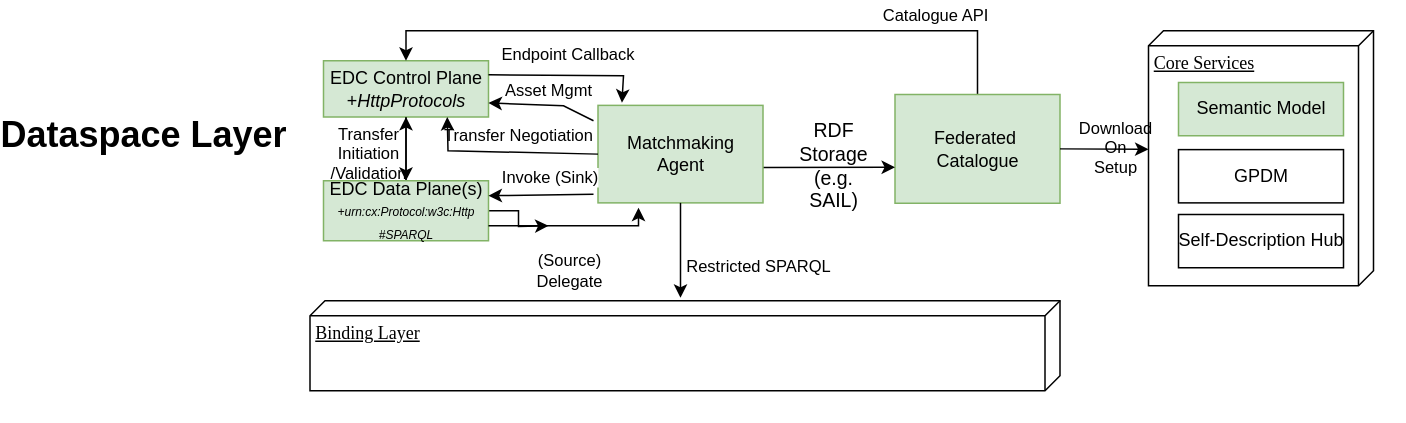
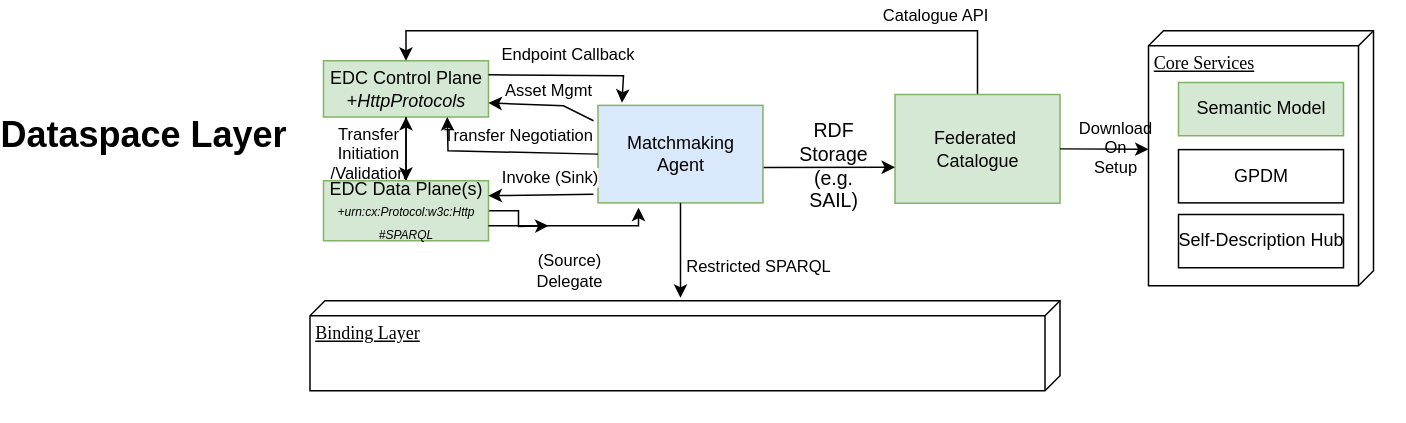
  <mxCell id="0" />
  <mxCell id="1" parent="0" />
  <mxCell id="2" value="Binding Layer" style="verticalAlign=top;align=left;spacingTop=8;spacingLeft=2;spacingRight=12;shape=cube;size=10;direction=south;fontStyle=4;html=1;rounded=0;shadow=0;comic=0;labelBackgroundColor=none;strokeWidth=1;fontFamily=Verdana;fontSize=12" vertex="1" parent="1"><mxGeometry x="181" y="200" width="500" height="60" as="geometry" /></mxCell>
  <mxCell id="3" value="Transfer&lt;br&gt;Initiation&lt;br&gt;/Validation" style="rounded=0;orthogonalLoop=1;jettySize=auto;html=1;labelBackgroundColor=none;fontColor=#000000;startArrow=classic;startFill=1;endArrow=classic;endFill=1;entryX=0.5;entryY=0;entryDx=0;entryDy=0;" edge="1" parent="1" source="4" target="17"><mxGeometry x="0.059" y="-25" relative="1" as="geometry"><mxPoint y="1" as="offset" /></mxGeometry></mxCell>
  <mxCell id="4" value="EDC Control Plane&lt;br&gt;+&lt;i&gt;HttpProtocols&lt;/i&gt;" style="html=1;dropTarget=0;fillColor=#d5e8d4;strokeColor=#82b366;" vertex="1" parent="1"><mxGeometry x="190" y="40" width="110" height="37.5" as="geometry" /></mxCell>
  <mxCell id="5" style="edgeStyle=none;rounded=0;orthogonalLoop=1;jettySize=auto;html=1;exitX=1;exitY=0.5;exitDx=0;exitDy=0;entryX=0;entryY=0.5;entryDx=0;entryDy=0;fontSize=13;startArrow=none;startFill=0;endArrow=none;endFill=0;" edge="1" parent="1" target="10"><mxGeometry relative="1" as="geometry"><mxPoint x="428" y="117.5" as="sourcePoint" /></mxGeometry></mxCell>
  <mxCell id="6" value="Catalogue API" style="edgeStyle=orthogonalEdgeStyle;rounded=0;orthogonalLoop=1;jettySize=auto;html=1;exitX=0.5;exitY=0;exitDx=0;exitDy=0;entryX=0.5;entryY=0;entryDx=0;entryDy=0;" edge="1" parent="1" source="7" target="4"><mxGeometry x="-0.68" y="-10" relative="1" as="geometry"><mxPoint x="300" y="50" as="targetPoint" /><Array as="points"><mxPoint x="626" y="20" /><mxPoint x="245" y="20" /></Array><mxPoint as="offset" /></mxGeometry></mxCell>
  <mxCell id="7" value="&lt;div&gt;Federated&amp;nbsp;&lt;/div&gt;&lt;div&gt;&lt;span style=&quot;background-color: initial;&quot;&gt;Catalogue&lt;/span&gt;&lt;/div&gt;" style="html=1;dropTarget=0;fillColor=#d5e8d4;strokeColor=#82b366;" vertex="1" parent="1"><mxGeometry x="571" y="62.5" width="110" height="72.5" as="geometry" /></mxCell>
  <mxCell id="8" value="Core Services" style="verticalAlign=top;align=left;spacingTop=8;spacingLeft=2;spacingRight=12;shape=cube;size=10;direction=south;fontStyle=4;html=1;rounded=0;shadow=0;comic=0;labelBackgroundColor=none;strokeWidth=1;fontFamily=Verdana;fontSize=12" vertex="1" parent="1"><mxGeometry x="740" y="20" width="150" height="170" as="geometry" /></mxCell>
  <mxCell id="9" value="RDF &lt;br&gt;Storage &lt;br&gt;(e.g.&lt;br&gt;SAIL)" style="edgeStyle=none;rounded=0;orthogonalLoop=1;jettySize=auto;html=1;entryX=0;entryY=0.669;entryDx=0;entryDy=0;fontSize=13;startArrow=none;startFill=0;endArrow=classic;endFill=1;entryPerimeter=0;exitX=1;exitY=0.638;exitDx=0;exitDy=0;exitPerimeter=0;fontColor=#000000;labelBackgroundColor=none;" edge="1" parent="1" source="10" target="7"><mxGeometry x="0.068" y="1" relative="1" as="geometry"><mxPoint x="490" y="106" as="sourcePoint" /><mxPoint as="offset" /></mxGeometry></mxCell>
- <mxCell id="10" value="Matchmaking &lt;br&gt;Agent" style="html=1;dropTarget=0;fillColor=#d5e8d4;strokeColor=#82b366;" vertex="1" parent="1"><mxGeometry x="373" y="69.75" width="110" height="65" as="geometry" /></mxCell>
+ <mxCell id="10" value="Matchmaking &lt;br&gt;Agent" style="html=1;dropTarget=0;fillColor=#dae8fc;strokeColor=#82b366;" vertex="1" parent="1"><mxGeometry x="373" y="69.75" width="110" height="65" as="geometry" /></mxCell>
  <mxCell id="11" value="" style="endArrow=classic;html=1;rounded=0;exitX=1;exitY=0.5;exitDx=0;exitDy=0;startArrow=none;startFill=0;endFill=1;" edge="1" parent="1" source="7"><mxGeometry width="50" height="50" relative="1" as="geometry"><mxPoint x="700" y="20" as="sourcePoint" /><mxPoint x="740" y="99" as="targetPoint" /></mxGeometry></mxCell>
  <mxCell id="12" value="Download&lt;br&gt;On&lt;br&gt;Setup" style="edgeLabel;html=1;align=center;verticalAlign=middle;resizable=0;points=[];fontColor=#000000;labelBackgroundColor=none;" vertex="1" connectable="0" parent="11"><mxGeometry x="0.351" y="2" relative="1" as="geometry"><mxPoint x="-4" y="1" as="offset" /></mxGeometry></mxCell>
  <mxCell id="13" value="Restricted SPARQL" style="endArrow=none;html=1;rounded=0;entryX=0.5;entryY=1;entryDx=0;entryDy=0;startArrow=classic;startFill=1;exitX=-0.033;exitY=0.506;exitDx=0;exitDy=0;exitPerimeter=0;" edge="1" parent="1" source="2" target="10"><mxGeometry x="-0.351" y="-52" width="50" height="50" relative="1" as="geometry"><mxPoint x="430" y="180" as="sourcePoint" /><mxPoint x="180" y="130" as="targetPoint" /><mxPoint as="offset" /></mxGeometry></mxCell>
  <mxCell id="14" value="Dataspace Layer" style="text;strokeColor=none;fillColor=none;html=1;fontSize=24;fontStyle=1;verticalAlign=middle;align=center;" vertex="1" parent="1"><mxGeometry x="20" y="69.75" width="100" height="40" as="geometry" /></mxCell>
  <mxCell id="15" value="" style="edgeStyle=none;rounded=0;orthogonalLoop=1;jettySize=auto;html=1;labelBackgroundColor=none;fontColor=#000000;startArrow=none;startFill=0;endArrow=none;endFill=0;" edge="1" parent="1" source="17" target="4"><mxGeometry relative="1" as="geometry" /></mxCell>
  <mxCell id="16" style="edgeStyle=orthogonalEdgeStyle;rounded=0;orthogonalLoop=1;jettySize=auto;html=1;" edge="1" parent="1" source="17"><mxGeometry relative="1" as="geometry"><mxPoint x="340" y="150" as="targetPoint" /></mxGeometry></mxCell>
  <mxCell id="17" value="EDC Data Plane(s)&lt;br&gt;&lt;i&gt;&lt;font style=&quot;font-size: 8px;&quot;&gt;+urn:cx:Protocol:w3c:Http&lt;br&gt;#SPARQL&lt;/font&gt;&lt;/i&gt;" style="html=1;dropTarget=0;fillColor=#d5e8d4;strokeColor=#82b366;" vertex="1" parent="1"><mxGeometry x="190" y="120" width="110" height="40" as="geometry" /></mxCell>
  <mxCell id="18" value="&lt;div&gt;Semantic Model&lt;/div&gt;" style="html=1;dropTarget=0;fillColor=#d5e8d4;strokeColor=#82b366;" vertex="1" parent="1"><mxGeometry x="760" y="54.5" width="110" height="35.5" as="geometry" /></mxCell>
  <mxCell id="19" value="&lt;div&gt;GPDM&lt;/div&gt;" style="html=1;dropTarget=0;" vertex="1" parent="1"><mxGeometry x="760" y="99.25" width="110" height="35.5" as="geometry" /></mxCell>
  <mxCell id="20" value="&lt;div&gt;Self-Description Hub&lt;/div&gt;" style="html=1;dropTarget=0;" vertex="1" parent="1"><mxGeometry x="760" y="142.5" width="110" height="35.5" as="geometry" /></mxCell>
  <mxCell id="21" value="Endpoint Callback" style="endArrow=classic;html=1;rounded=0;labelBackgroundColor=none;fontColor=#000000;exitX=1;exitY=0.25;exitDx=0;exitDy=0;entryX=0.145;entryY=-0.027;entryDx=0;entryDy=0;entryPerimeter=0;" edge="1" parent="1" source="4" target="10"><mxGeometry x="-0.028" y="13" width="50" height="50" relative="1" as="geometry"><mxPoint x="460" y="390" as="sourcePoint" /><mxPoint x="510" y="340" as="targetPoint" /><Array as="points"><mxPoint x="390" y="50" /></Array><mxPoint y="-1" as="offset" /></mxGeometry></mxCell>
  <mxCell id="22" value="Asset Mgmt" style="endArrow=classic;html=1;rounded=0;labelBackgroundColor=none;fontColor=#000000;entryX=1;entryY=0.75;entryDx=0;entryDy=0;" edge="1" parent="1" target="4"><mxGeometry x="-0.099" y="-10" width="50" height="50" relative="1" as="geometry"><mxPoint x="370" y="80" as="sourcePoint" /><mxPoint x="300" y="80" as="targetPoint" /><mxPoint as="offset" /><Array as="points"><mxPoint x="350" y="70" /></Array></mxGeometry></mxCell>
  <mxCell id="23" value="" style="endArrow=classic;html=1;rounded=0;labelBackgroundColor=none;fontColor=#000000;entryX=1;entryY=0.25;entryDx=0;entryDy=0;" edge="1" parent="1" target="17"><mxGeometry width="50" height="50" relative="1" as="geometry"><mxPoint x="370" y="129" as="sourcePoint" /><mxPoint x="510" y="340" as="targetPoint" /></mxGeometry></mxCell>
  <mxCell id="24" value="Invoke (Sink)" style="edgeLabel;html=1;align=center;verticalAlign=middle;resizable=0;points=[];fontColor=#000000;" vertex="1" connectable="0" parent="23"><mxGeometry x="0.322" y="2" relative="1" as="geometry"><mxPoint x="16" y="-14" as="offset" /></mxGeometry></mxCell>
  <mxCell id="25" value="(Source) &lt;br&gt;Delegate" style="endArrow=classic;html=1;rounded=0;labelBackgroundColor=none;fontColor=#000000;exitX=1;exitY=0.75;exitDx=0;exitDy=0;" edge="1" parent="1" source="17"><mxGeometry x="-0.031" y="-30" width="50" height="50" relative="1" as="geometry"><mxPoint x="460" y="390" as="sourcePoint" /><mxPoint x="400" y="138" as="targetPoint" /><Array as="points"><mxPoint x="400" y="150" /></Array><mxPoint as="offset" /></mxGeometry></mxCell>
  <mxCell id="26" value="Transfer Negotiation" style="endArrow=classic;html=1;rounded=0;labelBackgroundColor=none;fontColor=#000000;exitX=0;exitY=0.5;exitDx=0;exitDy=0;entryX=0.75;entryY=1;entryDx=0;entryDy=0;" edge="1" parent="1" source="10" target="4"><mxGeometry x="-0.131" y="-11" width="50" height="50" relative="1" as="geometry"><mxPoint x="460" y="380" as="sourcePoint" /><mxPoint x="510" y="330" as="targetPoint" /><Array as="points"><mxPoint x="273" y="100" /></Array><mxPoint as="offset" /></mxGeometry></mxCell>
